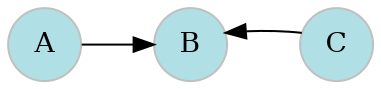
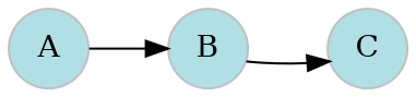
  digraph {
    fontsize=10
    rankdir=LR
    node [color=grey fillcolor=PowderBlue fixedsize=true shape=circle style=filled]
    A [width=0.5]
    B [width=0.5]
    C [width=0.5]
    A -> B
-   C -> B
+   B -> C
  }
